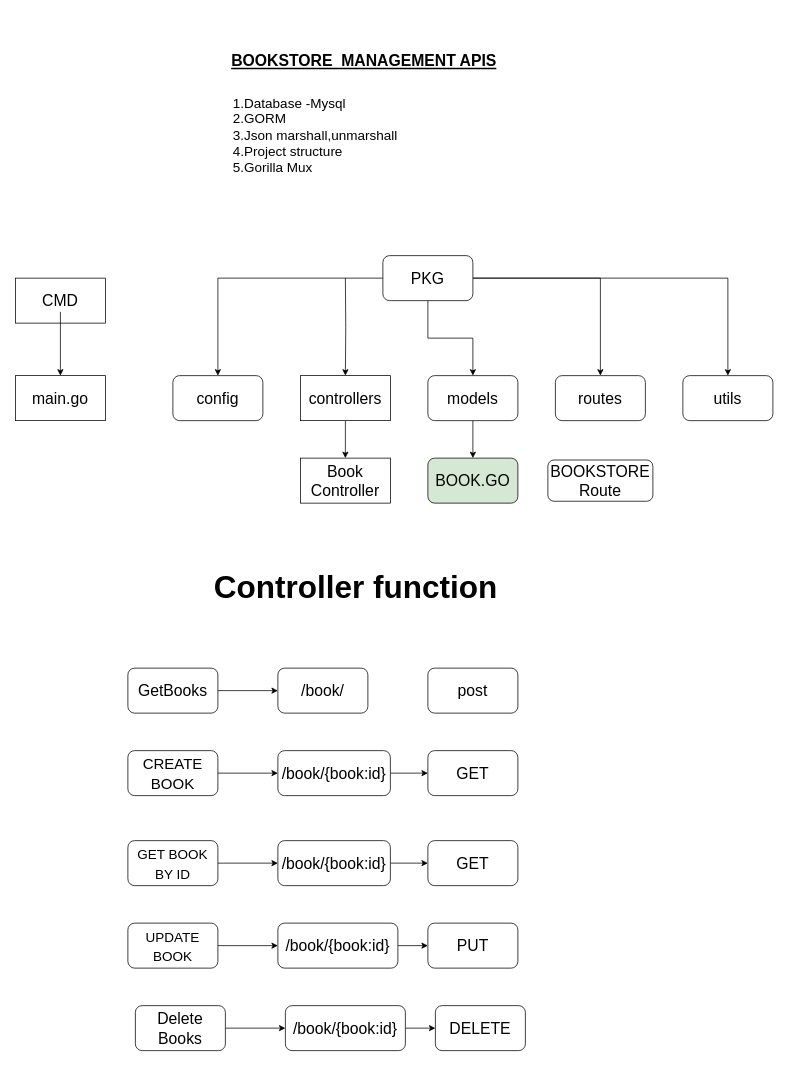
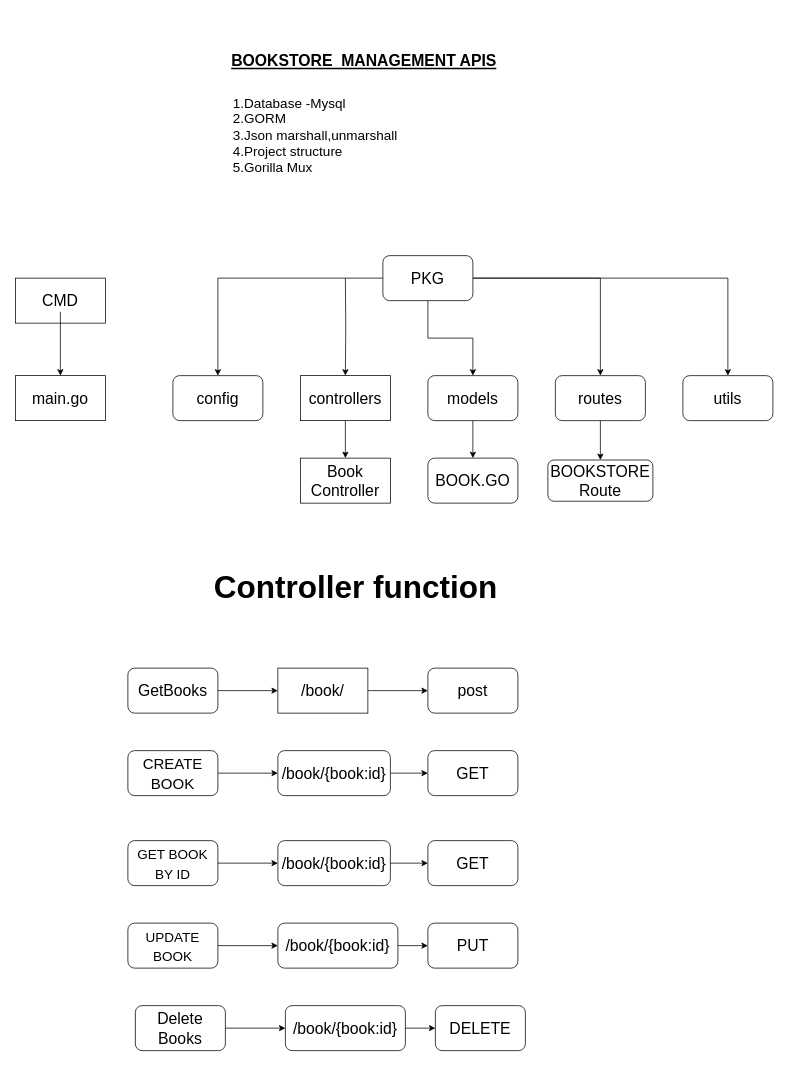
  <mxCell id="0" />
  <mxCell id="1" parent="0" />
  <mxCell id="2" value="&lt;font size=&quot;1&quot; style=&quot;&quot;&gt;&lt;b style=&quot;font-size: 21px;&quot;&gt;&lt;u&gt;BOOKSTORE&amp;nbsp; MANAGEMENT APIS&lt;/u&gt;&lt;/b&gt;&lt;/font&gt;" style="text;html=1;align=center;verticalAlign=middle;whiteSpace=wrap;rounded=0;" vertex="1" parent="1"><mxGeometry x="290" y="20" width="390" height="120" as="geometry" /></mxCell>
  <mxCell id="3" value="&lt;div style=&quot;text-align: left;&quot;&gt;&lt;span style=&quot;background-color: initial;&quot;&gt;1.Database -Mysql&lt;/span&gt;&lt;/div&gt;&lt;div style=&quot;text-align: left;&quot;&gt;&lt;span style=&quot;background-color: initial;&quot;&gt;2.GORM&lt;/span&gt;&lt;/div&gt;&lt;div style=&quot;text-align: left;&quot;&gt;&lt;span style=&quot;background-color: initial;&quot;&gt;3.Json marshall,unmarshall&lt;/span&gt;&lt;/div&gt;&lt;div style=&quot;text-align: left;&quot;&gt;&lt;span style=&quot;background-color: initial;&quot;&gt;4.Project structure&lt;/span&gt;&lt;/div&gt;&lt;div style=&quot;text-align: left;&quot;&gt;&lt;span style=&quot;background-color: initial;&quot;&gt;5.Gorilla Mux&lt;/span&gt;&lt;/div&gt;" style="text;html=1;strokeColor=none;fillColor=none;align=center;verticalAlign=middle;whiteSpace=wrap;rounded=0;fontSize=18;" vertex="1" parent="1"><mxGeometry x="190" y="130" width="460" height="100" as="geometry" /></mxCell>
  <mxCell id="4" value="" style="rounded=0;whiteSpace=wrap;html=1;fontSize=21;" vertex="1" parent="1"><mxGeometry x="20" y="370" width="120" height="60" as="geometry" /></mxCell>
  <mxCell id="5" value="" style="edgeStyle=orthogonalEdgeStyle;rounded=0;orthogonalLoop=1;jettySize=auto;html=1;fontSize=21;" edge="1" parent="1" source="6" target="7"><mxGeometry relative="1" as="geometry" /></mxCell>
  <mxCell id="6" value="CMD" style="text;html=1;strokeColor=none;fillColor=none;align=center;verticalAlign=middle;whiteSpace=wrap;rounded=0;fontSize=21;" vertex="1" parent="1"><mxGeometry x="50" y="385" width="60" height="30" as="geometry" /></mxCell>
  <mxCell id="7" value="" style="whiteSpace=wrap;html=1;fontSize=21;direction=west;" vertex="1" parent="1"><mxGeometry x="20" y="500" width="120" height="60" as="geometry" /></mxCell>
  <mxCell id="8" value="main.go" style="text;html=1;strokeColor=none;fillColor=none;align=center;verticalAlign=middle;whiteSpace=wrap;rounded=0;fontSize=21;" vertex="1" parent="1"><mxGeometry x="50" y="515" width="60" height="30" as="geometry" /></mxCell>
  <mxCell id="9" value="" style="edgeStyle=orthogonalEdgeStyle;rounded=0;orthogonalLoop=1;jettySize=auto;html=1;fontSize=21;" edge="1" parent="1" source="13" target="18"><mxGeometry relative="1" as="geometry" /></mxCell>
  <mxCell id="10" value="" style="edgeStyle=orthogonalEdgeStyle;rounded=0;orthogonalLoop=1;jettySize=auto;html=1;fontSize=21;entryX=0.5;entryY=0;entryDx=0;entryDy=0;" edge="1" parent="1" source="13" target="21"><mxGeometry relative="1" as="geometry"><Array as="points" /></mxGeometry></mxCell>
  <mxCell id="11" value="" style="edgeStyle=orthogonalEdgeStyle;rounded=0;orthogonalLoop=1;jettySize=auto;html=1;fontSize=21;" edge="1" parent="1" source="13" target="23"><mxGeometry relative="1" as="geometry" /></mxCell>
  <mxCell id="12" value="" style="edgeStyle=orthogonalEdgeStyle;rounded=0;orthogonalLoop=1;jettySize=auto;html=1;fontSize=21;" edge="1" parent="1" source="13" target="24"><mxGeometry relative="1" as="geometry" /></mxCell>
  <mxCell id="13" value="PKG" style="rounded=1;whiteSpace=wrap;html=1;fontSize=21;" vertex="1" parent="1"><mxGeometry x="510" y="340" width="120" height="60" as="geometry" /></mxCell>
  <mxCell id="14" value="" style="edgeStyle=orthogonalEdgeStyle;rounded=0;orthogonalLoop=1;jettySize=auto;html=1;fontSize=21;" edge="1" parent="1" target="16"><mxGeometry relative="1" as="geometry"><mxPoint x="460" y="370" as="sourcePoint" /></mxGeometry></mxCell>
  <mxCell id="15" value="" style="edgeStyle=orthogonalEdgeStyle;rounded=0;orthogonalLoop=1;jettySize=auto;html=1;fontSize=21;" edge="1" parent="1" source="16" target="25"><mxGeometry relative="1" as="geometry" /></mxCell>
  <mxCell id="16" value="" style="whiteSpace=wrap;html=1;fontSize=21;" vertex="1" parent="1"><mxGeometry x="400" y="500" width="120" height="60" as="geometry" /></mxCell>
  <mxCell id="17" value="controllers" style="text;html=1;strokeColor=none;fillColor=none;align=center;verticalAlign=middle;whiteSpace=wrap;rounded=0;fontSize=21;" vertex="1" parent="1"><mxGeometry x="430" y="515" width="60" height="30" as="geometry" /></mxCell>
  <mxCell id="18" value="" style="rounded=1;whiteSpace=wrap;html=1;fontSize=21;" vertex="1" parent="1"><mxGeometry y="500" width="120" height="60" as="geometry" x="230" /></mxCell>
  <mxCell id="19" value="config&lt;br&gt;" style="text;html=1;strokeColor=none;fillColor=none;align=center;verticalAlign=middle;whiteSpace=wrap;rounded=0;fontSize=21;" vertex="1" parent="1"><mxGeometry x="260" y="515" width="60" height="30" as="geometry" /></mxCell>
  <mxCell id="20" value="" style="edgeStyle=orthogonalEdgeStyle;rounded=0;orthogonalLoop=1;jettySize=auto;html=1;fontSize=21;" edge="1" parent="1" source="21" target="26"><mxGeometry relative="1" as="geometry" /></mxCell>
  <mxCell id="21" value="models" style="whiteSpace=wrap;html=1;fontSize=21;rounded=1;" vertex="1" parent="1"><mxGeometry x="570" y="500" width="120" height="60" as="geometry" /></mxCell>
+ <mxCell id="22" value="" style="edgeStyle=orthogonalEdgeStyle;rounded=0;orthogonalLoop=1;jettySize=auto;html=1;fontSize=21;" edge="1" parent="1" source="23" target="27"><mxGeometry relative="1" as="geometry" /></mxCell>
  <mxCell id="23" value="routes" style="whiteSpace=wrap;html=1;fontSize=21;rounded=1;" vertex="1" parent="1"><mxGeometry x="740" y="500" width="120" height="60" as="geometry" /></mxCell>
  <mxCell id="24" value="utils" style="whiteSpace=wrap;html=1;fontSize=21;rounded=1;" vertex="1" parent="1"><mxGeometry x="910" y="500" width="120" height="60" as="geometry" /></mxCell>
  <mxCell id="25" value="Book Controller" style="whiteSpace=wrap;html=1;fontSize=21;" vertex="1" parent="1"><mxGeometry x="400" y="610" width="120" height="60" as="geometry" /></mxCell>
- <mxCell id="26" value="BOOK.GO" style="whiteSpace=wrap;html=1;fontSize=21;rounded=1;fillColor=#d5e8d4;" vertex="1" parent="1"><mxGeometry x="570" y="610" width="120" height="60" as="geometry" /></mxCell>
+ <mxCell id="26" value="BOOK.GO" style="whiteSpace=wrap;html=1;fontSize=21;rounded=1;" vertex="1" parent="1"><mxGeometry x="570" y="610" width="120" height="60" as="geometry" /></mxCell>
  <mxCell id="27" value="BOOKSTORE&lt;br&gt;Route" style="whiteSpace=wrap;html=1;fontSize=21;rounded=1;" vertex="1" parent="1"><mxGeometry x="730" y="612.5" width="140" height="55" as="geometry" /></mxCell>
  <mxCell id="28" value="&lt;h1&gt;Controller function&lt;/h1&gt;" style="text;html=1;strokeColor=none;fillColor=none;spacing=5;spacingTop=-20;whiteSpace=wrap;overflow=hidden;rounded=0;fontSize=21;" vertex="1" parent="1"><mxGeometry x="280" y="740" width="440" height="90" as="geometry" /></mxCell>
  <mxCell id="29" value="" style="edgeStyle=orthogonalEdgeStyle;rounded=0;orthogonalLoop=1;jettySize=auto;html=1;fontSize=21;" edge="1" parent="1" source="30" target="32"><mxGeometry relative="1" as="geometry" /></mxCell>
  <mxCell id="30" value="&lt;font style=&quot;font-size: 18px;&quot;&gt;UPDATE BOOK&lt;/font&gt;" style="rounded=1;whiteSpace=wrap;html=1;fontSize=21;" vertex="1" parent="1"><mxGeometry x="170" y="1230" width="120" height="60" as="geometry" /></mxCell>
  <mxCell id="31" value="" style="edgeStyle=orthogonalEdgeStyle;rounded=0;orthogonalLoop=1;jettySize=auto;html=1;fontSize=21;" edge="1" parent="1" source="32" target="33"><mxGeometry relative="1" as="geometry" /></mxCell>
  <mxCell id="32" value="/book/{book:id}" style="whiteSpace=wrap;html=1;fontSize=21;rounded=1;" vertex="1" parent="1"><mxGeometry x="370" y="1230" width="160" height="60" as="geometry" /></mxCell>
  <mxCell id="33" value="PUT" style="whiteSpace=wrap;html=1;fontSize=21;rounded=1;" vertex="1" parent="1"><mxGeometry x="570" y="1230" width="120" height="60" as="geometry" /></mxCell>
  <mxCell id="34" value="" style="edgeStyle=orthogonalEdgeStyle;rounded=0;orthogonalLoop=1;jettySize=auto;html=1;fontSize=21;" edge="1" parent="1" source="35" target="37"><mxGeometry relative="1" as="geometry" /></mxCell>
  <mxCell id="35" value="GetBooks" style="rounded=1;whiteSpace=wrap;html=1;fontSize=21;" vertex="1" parent="1"><mxGeometry x="170" y="890" width="120" height="60" as="geometry" /></mxCell>
- <mxCell id="37" value="/book/" style="whiteSpace=wrap;html=1;fontSize=21;rounded=1;" vertex="1" parent="1"><mxGeometry x="370" y="890" width="120" height="60" as="geometry" /></mxCell>
+ <mxCell id="36" value="" style="edgeStyle=orthogonalEdgeStyle;rounded=0;orthogonalLoop=1;jettySize=auto;html=1;fontSize=21;" edge="1" parent="1" source="37" target="38"><mxGeometry relative="1" as="geometry" /></mxCell>
+ <mxCell id="37" value="/book/" style="whiteSpace=wrap;html=1;fontSize=21;rounded=0;" vertex="1" parent="1"><mxGeometry x="370" y="890" width="120" height="60" as="geometry" /></mxCell>
  <mxCell id="38" value="post" style="whiteSpace=wrap;html=1;fontSize=21;rounded=1;" vertex="1" parent="1"><mxGeometry x="570" y="890" width="120" height="60" as="geometry" /></mxCell>
  <mxCell id="39" value="" style="edgeStyle=orthogonalEdgeStyle;rounded=0;orthogonalLoop=1;jettySize=auto;html=1;fontSize=21;" edge="1" parent="1" source="40" target="42"><mxGeometry relative="1" as="geometry" /></mxCell>
  <mxCell id="40" value="Delete Books" style="rounded=1;whiteSpace=wrap;html=1;fontSize=21;" vertex="1" parent="1"><mxGeometry x="180" y="1340" width="120" height="60" as="geometry" /></mxCell>
  <mxCell id="41" value="" style="edgeStyle=orthogonalEdgeStyle;rounded=0;orthogonalLoop=1;jettySize=auto;html=1;fontSize=21;" edge="1" parent="1" source="42" target="43"><mxGeometry relative="1" as="geometry" /></mxCell>
  <mxCell id="42" value="/book/{book:id}" style="whiteSpace=wrap;html=1;fontSize=21;rounded=1;" vertex="1" parent="1"><mxGeometry x="380" y="1340" width="160" height="60" as="geometry" /></mxCell>
  <mxCell id="43" value="DELETE" style="whiteSpace=wrap;html=1;fontSize=21;rounded=1;" vertex="1" parent="1"><mxGeometry x="580" y="1340" width="120" height="60" as="geometry" /></mxCell>
  <mxCell id="44" value="" style="edgeStyle=orthogonalEdgeStyle;rounded=0;orthogonalLoop=1;jettySize=auto;html=1;fontSize=21;" edge="1" parent="1" source="45" target="47"><mxGeometry relative="1" as="geometry" /></mxCell>
  <mxCell id="45" value="&lt;font style=&quot;font-size: 20px;&quot;&gt;CREATE BOOK&lt;/font&gt;" style="rounded=1;whiteSpace=wrap;html=1;fontSize=21;" vertex="1" parent="1"><mxGeometry x="170" y="1000" width="120" height="60" as="geometry" /></mxCell>
  <mxCell id="46" value="" style="edgeStyle=orthogonalEdgeStyle;rounded=0;orthogonalLoop=1;jettySize=auto;html=1;fontSize=21;" edge="1" parent="1" source="47" target="48"><mxGeometry relative="1" as="geometry" /></mxCell>
  <mxCell id="47" value="/book/{book:id}" style="whiteSpace=wrap;html=1;fontSize=21;rounded=1;" vertex="1" parent="1"><mxGeometry x="370" y="1000" width="150" height="60" as="geometry" /></mxCell>
  <mxCell id="48" value="GET" style="whiteSpace=wrap;html=1;fontSize=21;rounded=1;" vertex="1" parent="1"><mxGeometry x="570" y="1000" width="120" height="60" as="geometry" /></mxCell>
  <mxCell id="49" value="" style="edgeStyle=orthogonalEdgeStyle;rounded=0;orthogonalLoop=1;jettySize=auto;html=1;fontSize=21;" edge="1" parent="1" source="50" target="52"><mxGeometry relative="1" as="geometry" /></mxCell>
  <mxCell id="50" value="&lt;font style=&quot;font-size: 18px;&quot;&gt;GET BOOK BY ID&lt;/font&gt;" style="rounded=1;whiteSpace=wrap;html=1;fontSize=21;" vertex="1" parent="1"><mxGeometry x="170" y="1120" width="120" height="60" as="geometry" /></mxCell>
  <mxCell id="51" value="" style="edgeStyle=orthogonalEdgeStyle;rounded=0;orthogonalLoop=1;jettySize=auto;html=1;fontSize=21;" edge="1" parent="1" source="52" target="53"><mxGeometry relative="1" as="geometry" /></mxCell>
  <mxCell id="52" value="/book/{book:id}" style="whiteSpace=wrap;html=1;fontSize=21;rounded=1;" vertex="1" parent="1"><mxGeometry x="370" y="1120" width="150" height="60" as="geometry" /></mxCell>
  <mxCell id="53" value="GET" style="whiteSpace=wrap;html=1;fontSize=21;rounded=1;" vertex="1" parent="1"><mxGeometry x="570" y="1120" width="120" height="60" as="geometry" /></mxCell>
